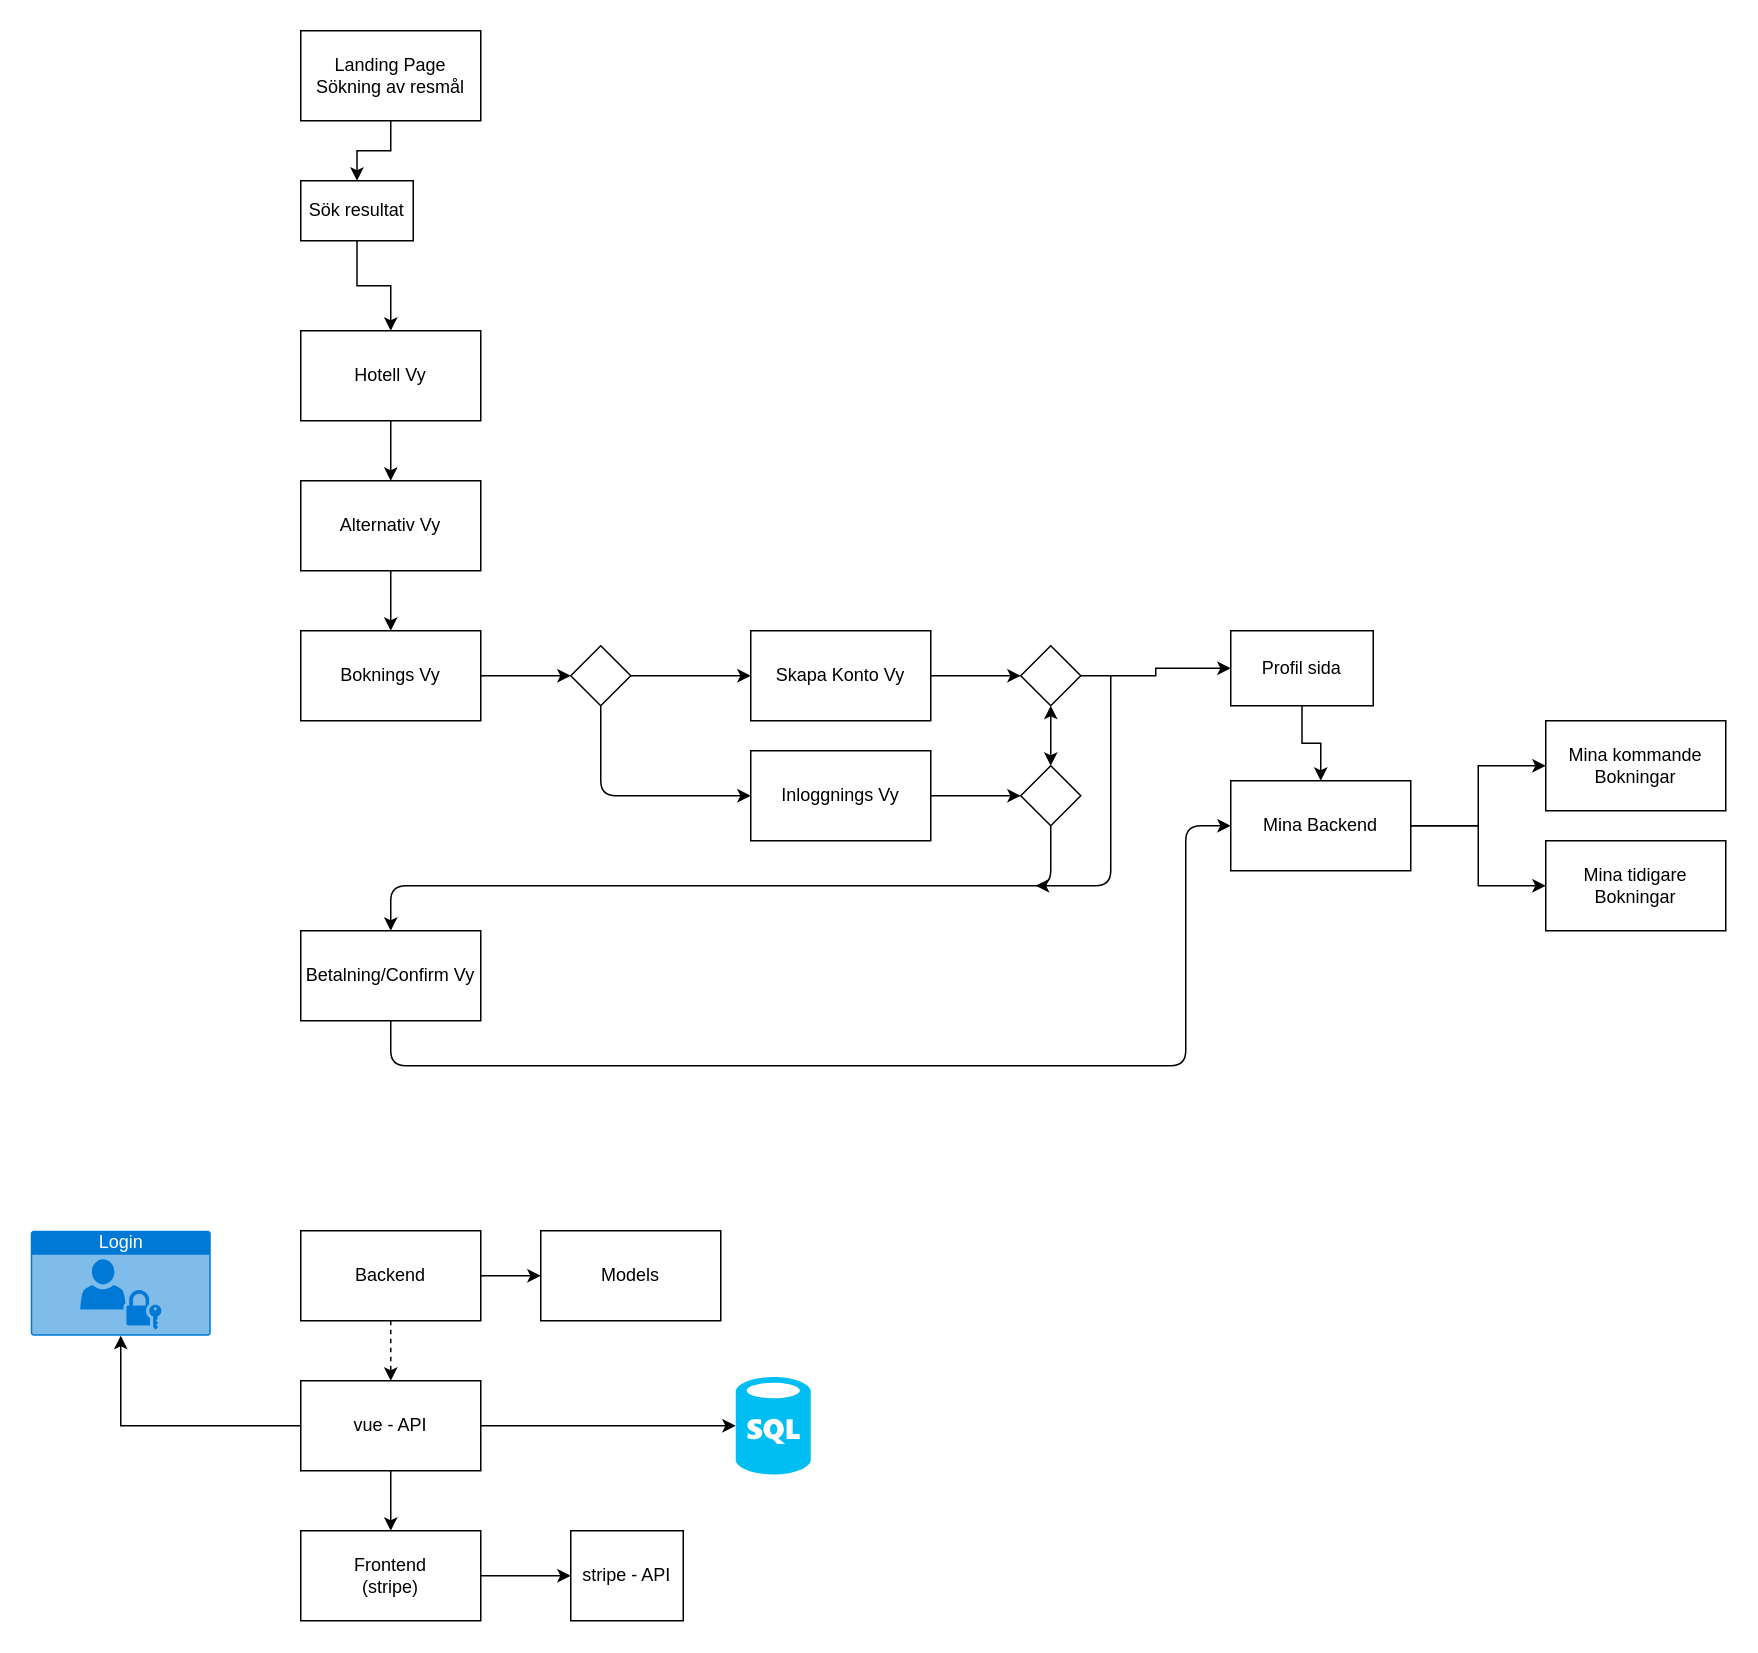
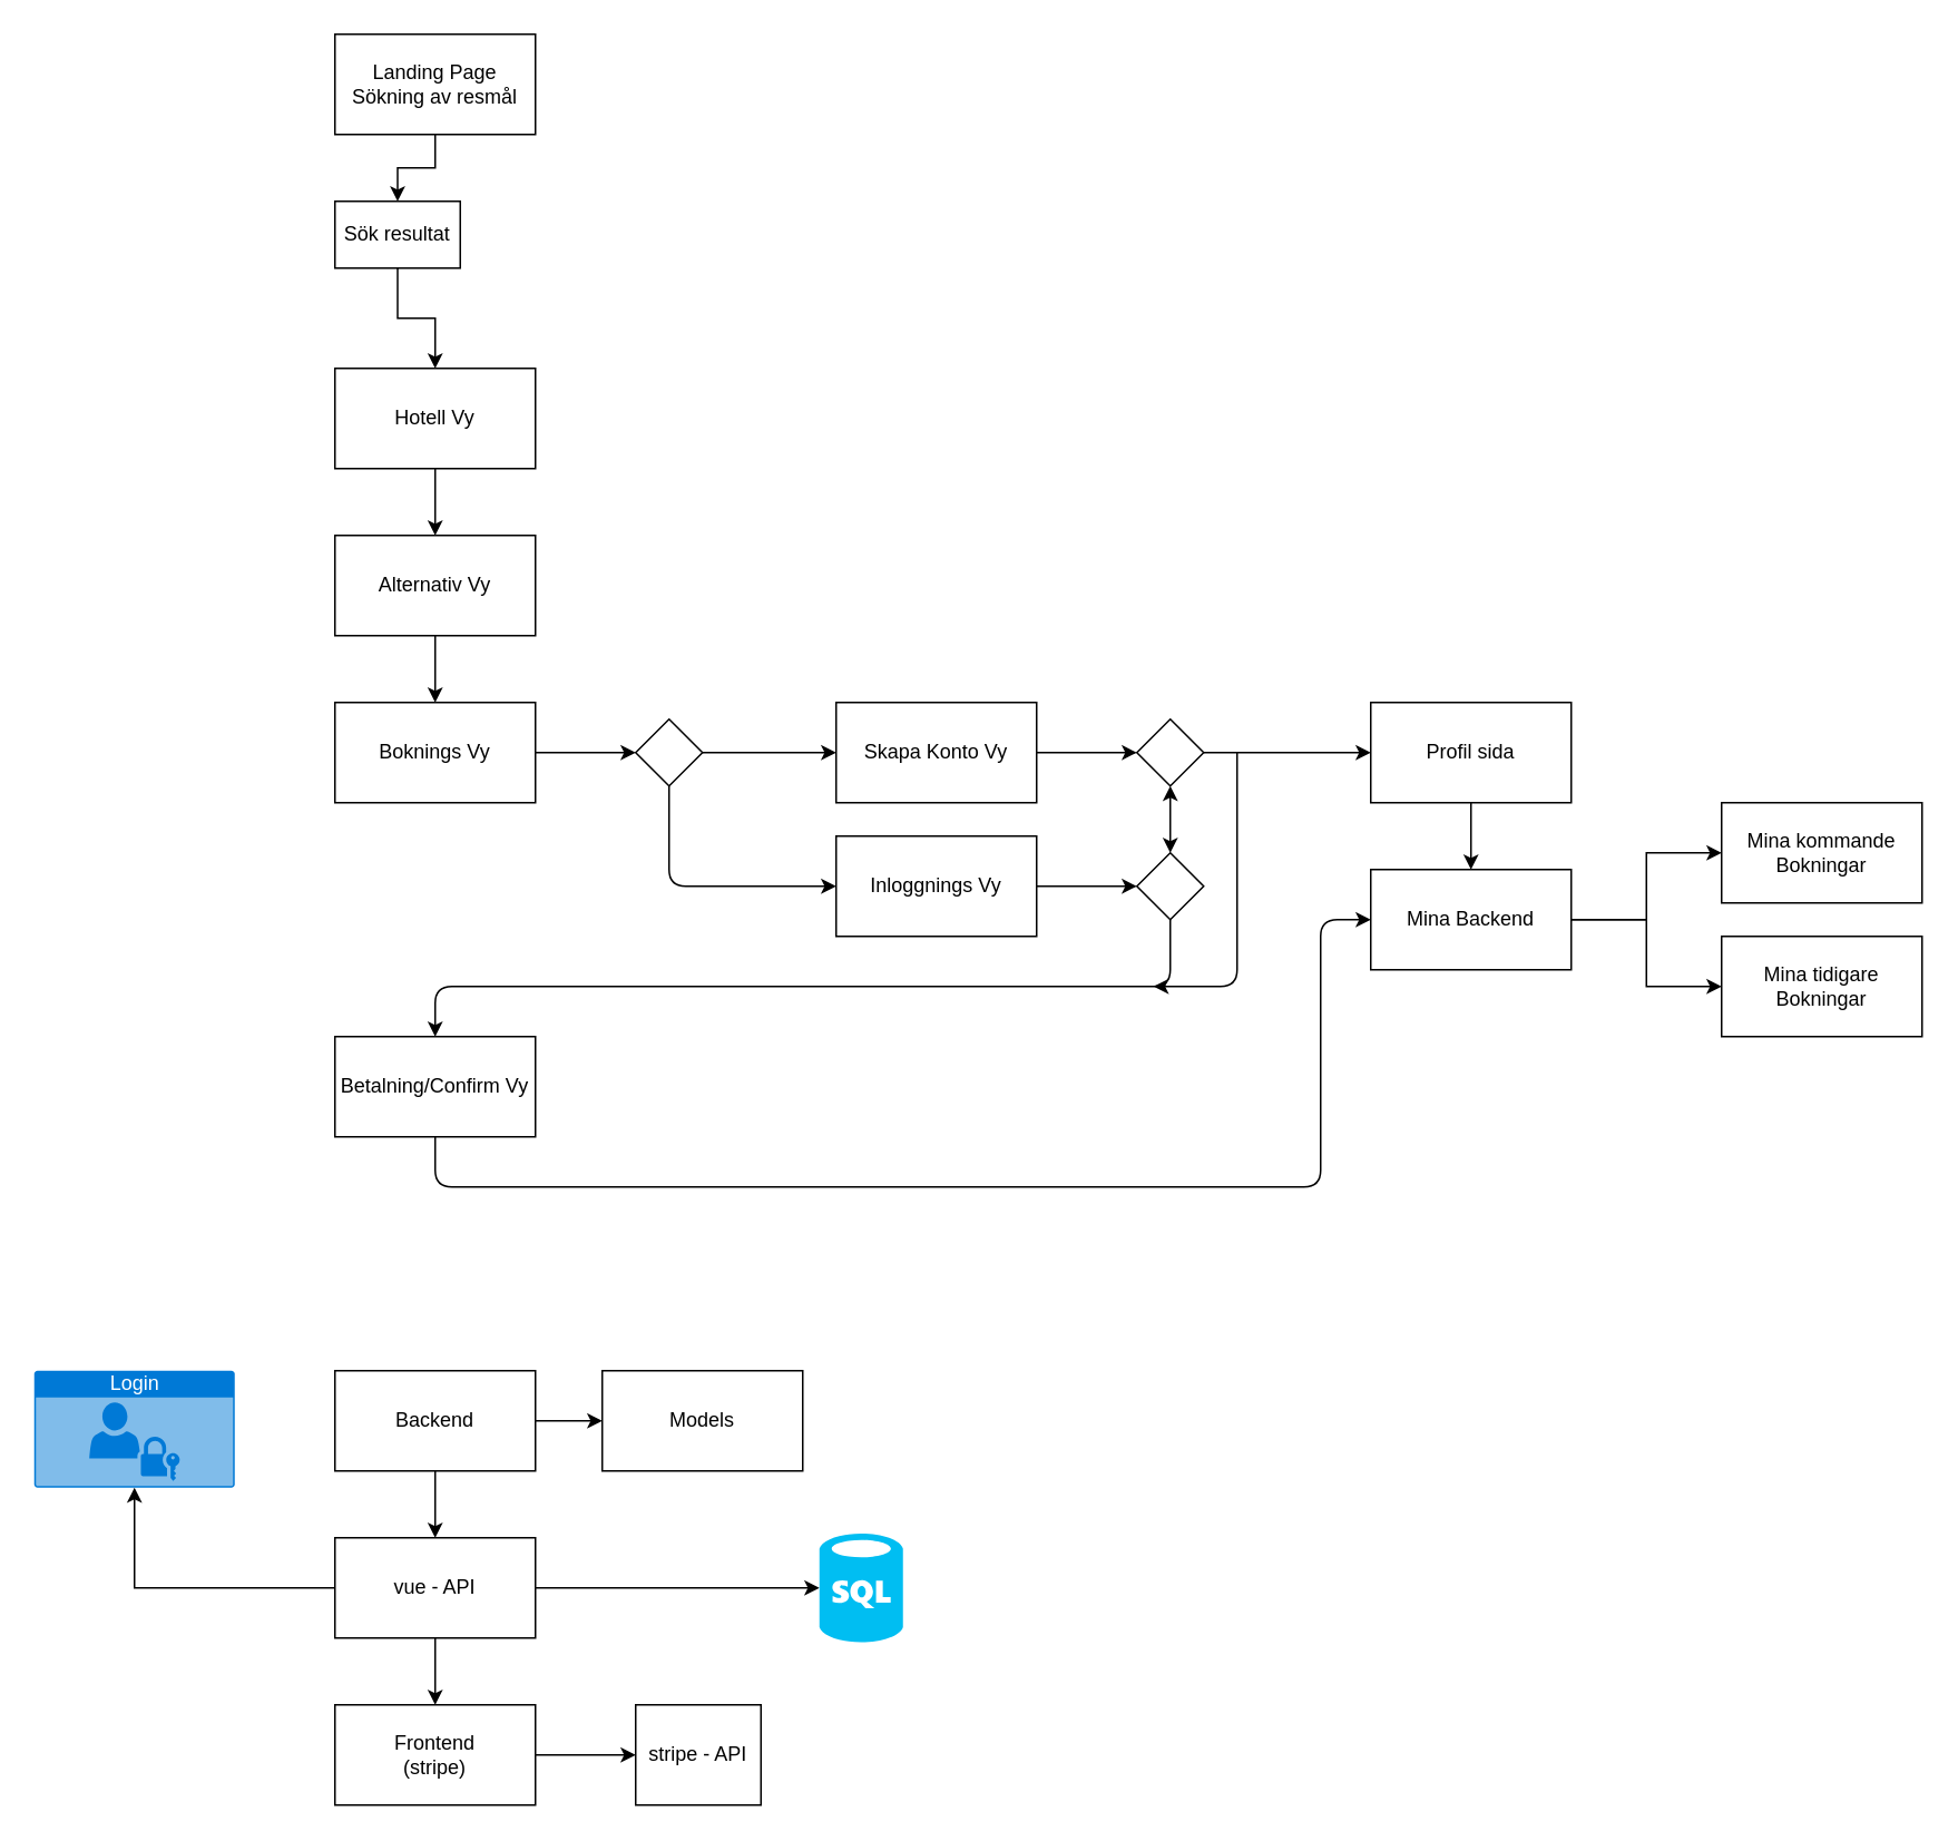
  <mxCell id="0" />
  <mxCell id="1" parent="0" />
  <mxCell id="2" value="" style="edgeStyle=orthogonalEdgeStyle;rounded=0;orthogonalLoop=1;jettySize=auto;html=1;" parent="1" source="3" target="5" edge="1"><mxGeometry relative="1" as="geometry" /></mxCell>
  <mxCell id="3" value="Landing Page&lt;br&gt;Sökning av resmål" style="rounded=0;whiteSpace=wrap;html=1;" parent="1" vertex="1"><mxGeometry x="200" y="20" width="120" height="60" as="geometry" /></mxCell>
  <mxCell id="4" value="" style="edgeStyle=orthogonalEdgeStyle;rounded=0;orthogonalLoop=1;jettySize=auto;html=1;" parent="1" source="5" target="9" edge="1"><mxGeometry relative="1" as="geometry" /></mxCell>
  <mxCell id="5" value="Sök resultat" style="rounded=0;whiteSpace=wrap;html=1;" parent="1" vertex="1"><mxGeometry x="200" y="120" width="75" height="40" as="geometry" /></mxCell>
  <mxCell id="6" value="" style="edgeStyle=orthogonalEdgeStyle;rounded=0;orthogonalLoop=1;jettySize=auto;html=1;" parent="1" source="7" target="11" edge="1"><mxGeometry relative="1" as="geometry" /></mxCell>
  <mxCell id="7" value="Alternativ Vy" style="rounded=0;whiteSpace=wrap;html=1;" parent="1" vertex="1"><mxGeometry x="200" y="320" width="120" height="60" as="geometry" /></mxCell>
  <mxCell id="8" value="" style="edgeStyle=orthogonalEdgeStyle;rounded=0;orthogonalLoop=1;jettySize=auto;html=1;" parent="1" source="9" target="7" edge="1"><mxGeometry relative="1" as="geometry" /></mxCell>
  <mxCell id="9" value="Hotell Vy" style="rounded=0;whiteSpace=wrap;html=1;" parent="1" vertex="1"><mxGeometry x="200" y="220" width="120" height="60" as="geometry" /></mxCell>
  <mxCell id="10" value="" style="edgeStyle=orthogonalEdgeStyle;rounded=0;orthogonalLoop=1;jettySize=auto;html=1;entryX=0;entryY=0.5;entryDx=0;entryDy=0;" parent="1" source="23" target="19" edge="1"><mxGeometry relative="1" as="geometry" /></mxCell>
  <mxCell id="11" value="Boknings Vy" style="rounded=0;whiteSpace=wrap;html=1;" parent="1" vertex="1"><mxGeometry x="200" y="420" width="120" height="60" as="geometry" /></mxCell>
  <mxCell id="12" value="Betalning/Confirm Vy" style="rounded=0;whiteSpace=wrap;html=1;" parent="1" vertex="1"><mxGeometry x="200" y="620" width="120" height="60" as="geometry" /></mxCell>
  <mxCell id="13" value="" style="edgeStyle=orthogonalEdgeStyle;rounded=0;orthogonalLoop=1;jettySize=auto;html=1;" parent="1" source="14" target="17" edge="1"><mxGeometry relative="1" as="geometry" /></mxCell>
- <mxCell id="14" value="Profil sida" style="rounded=0;whiteSpace=wrap;html=1;" parent="1" vertex="1"><mxGeometry x="820" y="420" width="95" height="50" as="geometry" /></mxCell>
+ <mxCell id="14" value="Profil sida" style="rounded=0;whiteSpace=wrap;html=1;" parent="1" vertex="1"><mxGeometry x="820" y="420" width="120" height="60" as="geometry" /></mxCell>
  <mxCell id="15" value="" style="edgeStyle=orthogonalEdgeStyle;rounded=0;orthogonalLoop=1;jettySize=auto;html=1;" edge="1" parent="1" source="17" target="45"><mxGeometry relative="1" as="geometry" /></mxCell>
  <mxCell id="16" value="" style="edgeStyle=orthogonalEdgeStyle;rounded=0;orthogonalLoop=1;jettySize=auto;html=1;" edge="1" parent="1" source="17" target="46"><mxGeometry relative="1" as="geometry" /></mxCell>
  <mxCell id="17" value="Mina Backend" style="rounded=0;whiteSpace=wrap;html=1;" parent="1" vertex="1"><mxGeometry x="820" y="520" width="120" height="60" as="geometry" /></mxCell>
  <mxCell id="18" value="" style="edgeStyle=orthogonalEdgeStyle;rounded=0;orthogonalLoop=1;jettySize=auto;html=1;" parent="1" source="19" target="26" edge="1"><mxGeometry relative="1" as="geometry" /></mxCell>
  <mxCell id="19" value="Skapa Konto Vy" style="rounded=0;whiteSpace=wrap;html=1;" parent="1" vertex="1"><mxGeometry x="500" y="420" width="120" height="60" as="geometry" /></mxCell>
  <mxCell id="20" value="" style="edgeStyle=orthogonalEdgeStyle;rounded=0;orthogonalLoop=1;jettySize=auto;html=1;" parent="1" source="21" target="27" edge="1"><mxGeometry relative="1" as="geometry" /></mxCell>
  <mxCell id="21" value="Inloggnings Vy" style="rounded=0;whiteSpace=wrap;html=1;" parent="1" vertex="1"><mxGeometry x="500" y="500" width="120" height="60" as="geometry" /></mxCell>
  <mxCell id="22" value="" style="endArrow=classic;html=1;exitX=0.5;exitY=1;exitDx=0;exitDy=0;entryX=0;entryY=0.5;entryDx=0;entryDy=0;" parent="1" source="23" target="21" edge="1"><mxGeometry width="50" height="50" relative="1" as="geometry"><mxPoint x="380" y="510" as="sourcePoint" /><mxPoint x="470" y="520" as="targetPoint" /><Array as="points"><mxPoint x="400" y="530" /></Array></mxGeometry></mxCell>
  <mxCell id="23" value="" style="rhombus;whiteSpace=wrap;html=1;" parent="1" vertex="1"><mxGeometry x="380" y="430" width="40" height="40" as="geometry" /></mxCell>
  <mxCell id="24" value="" style="edgeStyle=orthogonalEdgeStyle;rounded=0;orthogonalLoop=1;jettySize=auto;html=1;entryX=0;entryY=0.5;entryDx=0;entryDy=0;" parent="1" source="11" target="23" edge="1"><mxGeometry relative="1" as="geometry"><mxPoint x="320" y="450" as="sourcePoint" /><mxPoint x="500" y="450" as="targetPoint" /></mxGeometry></mxCell>
  <mxCell id="25" value="" style="edgeStyle=orthogonalEdgeStyle;rounded=0;orthogonalLoop=1;jettySize=auto;html=1;" parent="1" source="26" target="14" edge="1"><mxGeometry relative="1" as="geometry" /></mxCell>
  <mxCell id="26" value="" style="rhombus;whiteSpace=wrap;html=1;" parent="1" vertex="1"><mxGeometry x="680" y="430" width="40" height="40" as="geometry" /></mxCell>
  <mxCell id="27" value="" style="rhombus;whiteSpace=wrap;html=1;" parent="1" vertex="1"><mxGeometry x="680" y="510" width="40" height="40" as="geometry" /></mxCell>
  <mxCell id="28" value="" style="endArrow=classic;startArrow=classic;html=1;entryX=0.5;entryY=1;entryDx=0;entryDy=0;exitX=0.5;exitY=0;exitDx=0;exitDy=0;" parent="1" source="27" target="26" edge="1"><mxGeometry width="50" height="50" relative="1" as="geometry"><mxPoint x="440" y="550" as="sourcePoint" /><mxPoint x="490" y="500" as="targetPoint" /></mxGeometry></mxCell>
  <mxCell id="29" value="" style="endArrow=classic;html=1;exitX=0.5;exitY=1;exitDx=0;exitDy=0;entryX=0.5;entryY=0;entryDx=0;entryDy=0;" parent="1" source="27" target="12" edge="1"><mxGeometry width="50" height="50" relative="1" as="geometry"><mxPoint x="440" y="550" as="sourcePoint" /><mxPoint x="490" y="500" as="targetPoint" /><Array as="points"><mxPoint x="700" y="590" /><mxPoint x="260" y="590" /></Array></mxGeometry></mxCell>
  <mxCell id="30" value="" style="endArrow=classic;html=1;" parent="1" edge="1"><mxGeometry width="50" height="50" relative="1" as="geometry"><mxPoint x="740" y="450" as="sourcePoint" /><mxPoint x="690" y="590" as="targetPoint" /><Array as="points"><mxPoint x="740" y="480" /><mxPoint x="740" y="590" /></Array></mxGeometry></mxCell>
  <mxCell id="31" value="" style="endArrow=classic;html=1;exitX=0.5;exitY=1;exitDx=0;exitDy=0;entryX=0;entryY=0.5;entryDx=0;entryDy=0;" parent="1" source="12" target="17" edge="1"><mxGeometry width="50" height="50" relative="1" as="geometry"><mxPoint x="440" y="550" as="sourcePoint" /><mxPoint x="490" y="500" as="targetPoint" /><Array as="points"><mxPoint x="260" y="710" /><mxPoint x="790" y="710" /><mxPoint x="790" y="550" /></Array></mxGeometry></mxCell>
- <mxCell id="32" value="" style="edgeStyle=orthogonalEdgeStyle;rounded=0;orthogonalLoop=1;jettySize=auto;html=1;dashed=1;" parent="1" source="35" target="40" edge="1"><mxGeometry relative="1" as="geometry" /></mxCell>
+ <mxCell id="32" value="" style="edgeStyle=orthogonalEdgeStyle;rounded=0;orthogonalLoop=1;jettySize=auto;html=1;" parent="1" source="35" target="40" edge="1"><mxGeometry relative="1" as="geometry" /></mxCell>
  <mxCell id="33" style="edgeStyle=orthogonalEdgeStyle;rounded=0;orthogonalLoop=1;jettySize=auto;html=1;exitX=1;exitY=0.5;exitDx=0;exitDy=0;entryX=0;entryY=0.5;entryDx=0;entryDy=0;" parent="1" source="41" target="36" edge="1"><mxGeometry relative="1" as="geometry" /></mxCell>
  <mxCell id="34" value="" style="edgeStyle=orthogonalEdgeStyle;rounded=0;orthogonalLoop=1;jettySize=auto;html=1;" parent="1" source="35" target="42" edge="1"><mxGeometry relative="1" as="geometry" /></mxCell>
  <mxCell id="35" value="Backend" style="rounded=0;whiteSpace=wrap;html=1;" parent="1" vertex="1"><mxGeometry x="200" y="820" width="120" height="60" as="geometry" /></mxCell>
  <mxCell id="36" value="stripe - API" style="rounded=0;whiteSpace=wrap;html=1;" parent="1" vertex="1"><mxGeometry x="380" y="1020" width="75" height="60" as="geometry" /></mxCell>
  <mxCell id="37" value="" style="edgeStyle=orthogonalEdgeStyle;rounded=0;orthogonalLoop=1;jettySize=auto;html=1;" parent="1" source="40" target="41" edge="1"><mxGeometry relative="1" as="geometry" /></mxCell>
  <mxCell id="38" style="edgeStyle=orthogonalEdgeStyle;rounded=0;orthogonalLoop=1;jettySize=auto;html=1;exitX=1;exitY=0.5;exitDx=0;exitDy=0;entryX=0;entryY=0.5;entryDx=0;entryDy=0;entryPerimeter=0;" parent="1" source="40" target="43" edge="1"><mxGeometry relative="1" as="geometry" /></mxCell>
  <mxCell id="39" style="edgeStyle=orthogonalEdgeStyle;rounded=0;orthogonalLoop=1;jettySize=auto;html=1;exitX=0;exitY=0.5;exitDx=0;exitDy=0;entryX=0.5;entryY=1;entryDx=0;entryDy=0;entryPerimeter=0;" parent="1" source="40" target="44" edge="1"><mxGeometry relative="1" as="geometry" /></mxCell>
  <mxCell id="40" value="vue - API" style="rounded=0;whiteSpace=wrap;html=1;" parent="1" vertex="1"><mxGeometry x="200" y="920" width="120" height="60" as="geometry" /></mxCell>
  <mxCell id="41" value="Frontend&lt;br&gt;(stripe)" style="rounded=0;whiteSpace=wrap;html=1;" parent="1" vertex="1"><mxGeometry x="200" y="1020" width="120" height="60" as="geometry" /></mxCell>
  <mxCell id="42" value="Models" style="rounded=0;whiteSpace=wrap;html=1;" parent="1" vertex="1"><mxGeometry x="360" y="820" width="120" height="60" as="geometry" /></mxCell>
  <mxCell id="43" value="" style="verticalLabelPosition=bottom;html=1;verticalAlign=top;align=center;strokeColor=none;fillColor=#00BEF2;shape=mxgraph.azure.sql_database;" parent="1" vertex="1"><mxGeometry x="490" y="917.5" width="50" height="65" as="geometry" /></mxCell>
  <mxCell id="44" value="Login" style="html=1;strokeColor=none;fillColor=#0079D6;labelPosition=center;verticalLabelPosition=middle;verticalAlign=top;align=center;fontSize=12;outlineConnect=0;spacingTop=-6;fontColor=#FFFFFF;shape=mxgraph.sitemap.login;" parent="1" vertex="1"><mxGeometry x="20" y="820" width="120" height="70" as="geometry" /></mxCell>
  <mxCell id="45" value="Mina kommande Bokningar" style="rounded=0;whiteSpace=wrap;html=1;" vertex="1" parent="1"><mxGeometry x="1030" y="480" width="120" height="60" as="geometry" /></mxCell>
  <mxCell id="46" value="Mina tidigare Bokningar" style="rounded=0;whiteSpace=wrap;html=1;" vertex="1" parent="1"><mxGeometry x="1030" y="560" width="120" height="60" as="geometry" /></mxCell>
